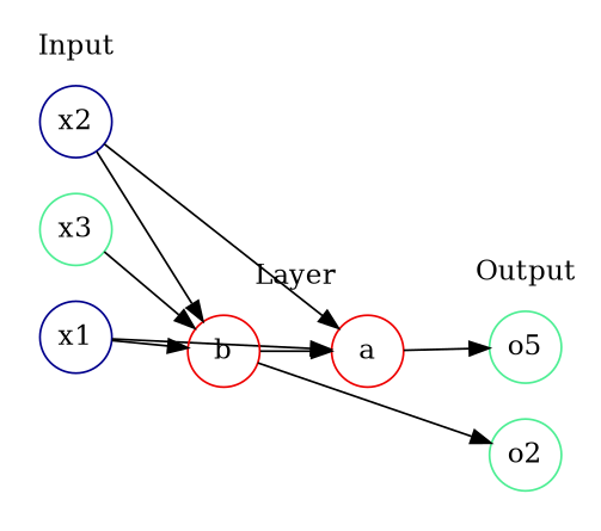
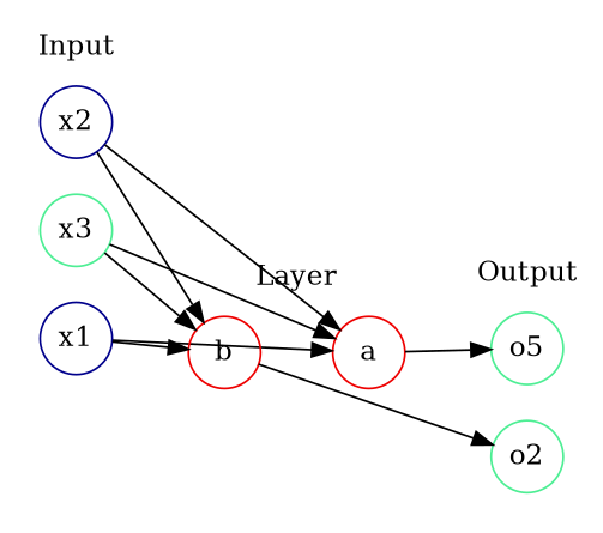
  digraph {
    rankdir=LR
    splines=line
    node [color=seagreen2 fixedsize=true shape=circle style=solid]
    x1 [color=blue4]
    x2 [color=blue4]
    x3
    a [color=red2]
    b [color=red2]
    n6 [label=o5]
    o2
    subgraph cluster_1 {
      color=white
      label=Input
      x1
      x2
      x3
    }
    subgraph cluster_2 {
      color=white
      label=Layer
      a
      b
    }
    subgraph cluster_3 {
      color=white
      label=Output
      n6
      o2
    }
    x1 -> a
    x1 -> b
    x2 -> a
    x2 -> b
-   b -> a
+   x3 -> a
    x3 -> b
    a -> n6
    b -> o2
  }
